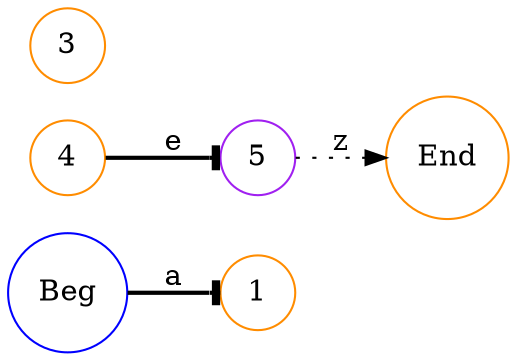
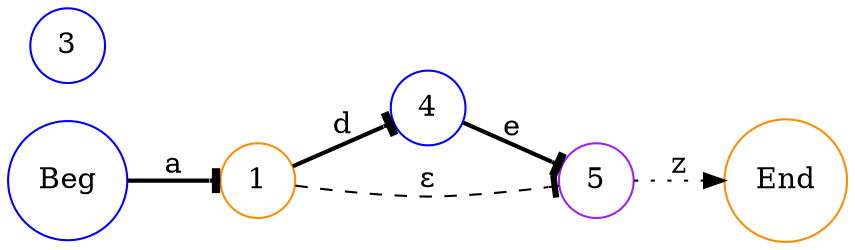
  digraph {
    fontname=Helvetica
    labelloc=t
    rankdir=LR
    node [color=darkorange shape=circle]
    edge [arrowhead=tee arrowtail=dot style=bold]
    n1 [color=blue label=Beg]
    1
-   4
+   4 [color=blue]
    5 [color=purple]
    n5 [label=End]
-   3
+   3 [color=blue]
    n1 -> 1 [label=a]
+   1 -> 4 [label=d]
+   1 -> 5 [label=<&epsilon;> style=dashed]
    4 -> 5 [label=e]
    5 -> n5 [arrowhead=normal label=z style=dotted]
  }
